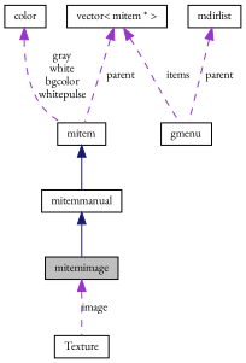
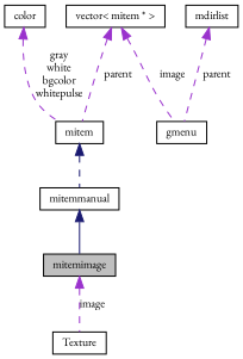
  digraph {
    fontname="EB Garamond"
    node [color=black fillcolor=white fontname="EB Garamond" fontsize=10 shape=record style=filled]
    edge [color=darkorchid3 dir=back fontname="EB Garamond" fontsize=10 labelfontname=FreeSans labelfontsize=10 style=dashed]
    n1 [fillcolor=grey75 fontcolor=black height=0.2 label=mitemimage width=0.4]
    n2 [height=0.2 label=Texture width=0.4]
    n3 [height=0.2 label=mitemmanual width=0.4]
    n4 [height=0.2 label=mitem width=0.4]
    n5 [height=0.2 label=gmenu width=0.4]
    n6 [height=0.2 label=mdirlist width=0.4]
    n7 [height=0.2 label="vector\< mitem * \>" width=0.4]
    n8 [height=0.2 label=color width=0.4]
    n1 -> n2 [label=image]
    n3 -> n1 [color=midnightblue style=solid]
-   n4 -> n3 [color=midnightblue style=solid]
+   n4 -> n3 [color=midnightblue]
    n6 -> n5 [label=parent]
    n7 -> n4 [label=parent]
-   n7 -> n5 [label=items]
+   n7 -> n5 [label=image]
    n8 -> n4 [label="gray\nwhite\nbgcolor\nwhitepulse"]
  }
